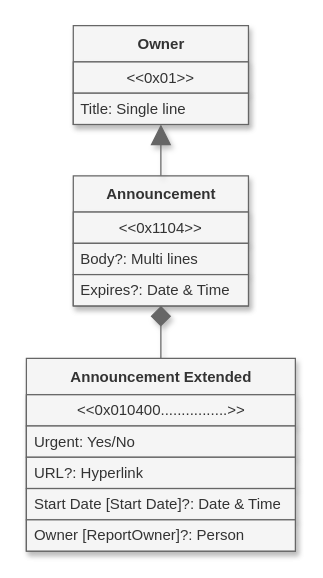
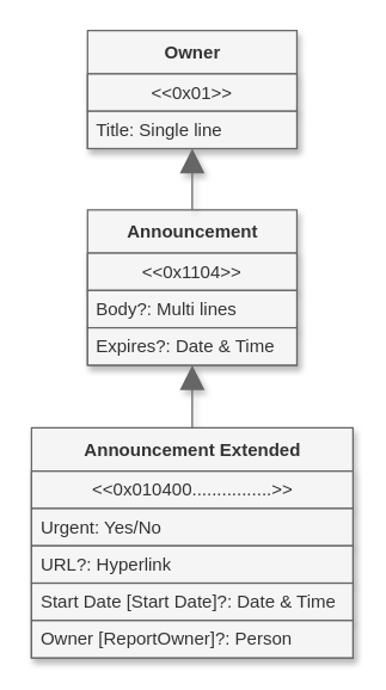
  <mxCell id="0" />
  <mxCell id="1" parent="0" />
  <mxCell id="2" value="Announcement" style="swimlane;fontStyle=1;align=center;verticalAlign=middle;childLayout=stackLayout;horizontal=1;startSize=29;horizontalStack=0;resizeParent=1;resizeParentMax=0;resizeLast=0;collapsible=0;marginBottom=0;html=1;shadow=1;fillColor=#f5f5f5;fontColor=#333333;strokeColor=#666666;" parent="1" vertex="1"><mxGeometry x="58" y="140" width="140" height="104" as="geometry" /></mxCell>
  <mxCell id="3" value="&amp;lt;&amp;lt;0x1104&amp;gt;&amp;gt;" style="text;html=1;strokeColor=#666666;fillColor=#f5f5f5;align=center;verticalAlign=middle;spacingLeft=4;spacingRight=4;overflow=hidden;rotatable=0;points=[[0,0.5],[1,0.5]];portConstraint=eastwest;shadow=1;fontColor=#333333;" parent="2" vertex="1"><mxGeometry y="29" width="140" height="25" as="geometry" /></mxCell>
  <mxCell id="4" value="Body?:&amp;nbsp;Multi lines" style="text;html=1;strokeColor=#666666;fillColor=#f5f5f5;align=left;verticalAlign=middle;spacingLeft=4;spacingRight=4;overflow=hidden;rotatable=0;points=[[0,0.5],[1,0.5]];portConstraint=eastwest;shadow=1;fontColor=#333333;" parent="2" vertex="1"><mxGeometry y="54" width="140" height="25" as="geometry" /></mxCell>
  <mxCell id="5" value="Expires?:&amp;nbsp;Date &amp;amp; Time" style="text;html=1;strokeColor=#666666;fillColor=#f5f5f5;align=left;verticalAlign=middle;spacingLeft=4;spacingRight=4;overflow=hidden;rotatable=0;points=[[0,0.5],[1,0.5]];portConstraint=eastwest;shadow=1;fontColor=#333333;" parent="2" vertex="1"><mxGeometry y="79" width="140" height="25" as="geometry" /></mxCell>
- <mxCell id="6" style="edgeStyle=orthogonalEdgeStyle;rounded=0;orthogonalLoop=1;jettySize=auto;html=1;endArrow=diamond;endFill=1;endSize=14;shadow=1;fillColor=#f5f5f5;strokeColor=#666666;" parent="1" source="7" target="2" edge="1"><mxGeometry relative="1" as="geometry" /></mxCell>
+ <mxCell id="6" style="edgeStyle=orthogonalEdgeStyle;rounded=0;orthogonalLoop=1;jettySize=auto;html=1;endArrow=block;endFill=1;endSize=14;shadow=1;fillColor=#f5f5f5;strokeColor=#666666;" parent="1" source="7" target="2" edge="1"><mxGeometry relative="1" as="geometry" /></mxCell>
  <mxCell id="7" value="Announcement Extended" style="swimlane;fontStyle=1;align=center;verticalAlign=middle;childLayout=stackLayout;horizontal=1;startSize=29;horizontalStack=0;resizeParent=1;resizeParentMax=0;resizeLast=0;collapsible=0;marginBottom=0;html=1;shadow=1;fillColor=#f5f5f5;fontColor=#333333;strokeColor=#666666;" parent="1" vertex="1"><mxGeometry x="20.5" y="286" width="215" height="154" as="geometry" /></mxCell>
  <mxCell id="8" value="&amp;lt;&amp;lt;0x010400................&amp;gt;&amp;gt;" style="text;html=1;strokeColor=#666666;fillColor=#f5f5f5;align=center;verticalAlign=middle;spacingLeft=4;spacingRight=4;overflow=hidden;rotatable=0;points=[[0,0.5],[1,0.5]];portConstraint=eastwest;shadow=1;fontColor=#333333;" parent="7" vertex="1"><mxGeometry y="29" width="215" height="25" as="geometry" /></mxCell>
  <mxCell id="9" value="Urgent: Yes/No" style="text;html=1;strokeColor=#666666;fillColor=#f5f5f5;align=left;verticalAlign=middle;spacingLeft=4;spacingRight=4;overflow=hidden;rotatable=0;points=[[0,0.5],[1,0.5]];portConstraint=eastwest;shadow=1;fontColor=#333333;" parent="7" vertex="1"><mxGeometry y="54" width="215" height="25" as="geometry" /></mxCell>
  <mxCell id="10" value="URL?: Hyperlink" style="text;html=1;strokeColor=#666666;fillColor=#f5f5f5;align=left;verticalAlign=middle;spacingLeft=4;spacingRight=4;overflow=hidden;rotatable=0;points=[[0,0.5],[1,0.5]];portConstraint=eastwest;shadow=1;fontColor=#333333;" parent="7" vertex="1"><mxGeometry y="79" width="215" height="25" as="geometry" /></mxCell>
  <mxCell id="11" value="Start Date [Start Date]?:&amp;nbsp;Date &amp;amp; Time" style="text;html=1;strokeColor=#666666;fillColor=#f5f5f5;align=left;verticalAlign=middle;spacingLeft=4;spacingRight=4;overflow=hidden;rotatable=0;points=[[0,0.5],[1,0.5]];portConstraint=eastwest;shadow=1;fontColor=#333333;" parent="7" vertex="1"><mxGeometry y="104" width="215" height="25" as="geometry" /></mxCell>
  <mxCell id="12" value="Owner [ReportOwner]?:&amp;nbsp;Person" style="text;html=1;strokeColor=#666666;fillColor=#f5f5f5;align=left;verticalAlign=middle;spacingLeft=4;spacingRight=4;overflow=hidden;rotatable=0;points=[[0,0.5],[1,0.5]];portConstraint=eastwest;shadow=1;fontColor=#333333;" parent="7" vertex="1"><mxGeometry y="129" width="215" height="25" as="geometry" /></mxCell>
  <mxCell id="13" value="Owner" style="swimlane;fontStyle=1;align=center;verticalAlign=middle;childLayout=stackLayout;horizontal=1;startSize=29;horizontalStack=0;resizeParent=1;resizeParentMax=0;resizeLast=0;collapsible=0;marginBottom=0;html=1;shadow=1;fillColor=#f5f5f5;fontColor=#333333;strokeColor=#666666;" parent="1" vertex="1"><mxGeometry x="58" y="20" width="140" height="79" as="geometry" /></mxCell>
  <mxCell id="14" value="&amp;lt;&amp;lt;0x01&amp;gt;&amp;gt;" style="text;html=1;strokeColor=#666666;fillColor=#f5f5f5;align=center;verticalAlign=middle;spacingLeft=4;spacingRight=4;overflow=hidden;rotatable=0;points=[[0,0.5],[1,0.5]];portConstraint=eastwest;shadow=1;fontColor=#333333;" parent="13" vertex="1"><mxGeometry y="29" width="140" height="25" as="geometry" /></mxCell>
  <mxCell id="15" value="Title:&amp;nbsp;Single line" style="text;html=1;strokeColor=#666666;fillColor=#f5f5f5;align=left;verticalAlign=middle;spacingLeft=4;spacingRight=4;overflow=hidden;rotatable=0;points=[[0,0.5],[1,0.5]];portConstraint=eastwest;shadow=1;fontColor=#333333;" parent="13" vertex="1"><mxGeometry y="54" width="140" height="25" as="geometry" /></mxCell>
  <mxCell id="16" style="edgeStyle=orthogonalEdgeStyle;rounded=0;orthogonalLoop=1;jettySize=auto;html=1;endArrow=block;endFill=1;endSize=14;shadow=1;fillColor=#f5f5f5;strokeColor=#666666;" parent="1" source="2" target="13" edge="1"><mxGeometry relative="1" as="geometry"><mxPoint x="138" y="296" as="sourcePoint" /><mxPoint x="138" y="259" as="targetPoint" /></mxGeometry></mxCell>
